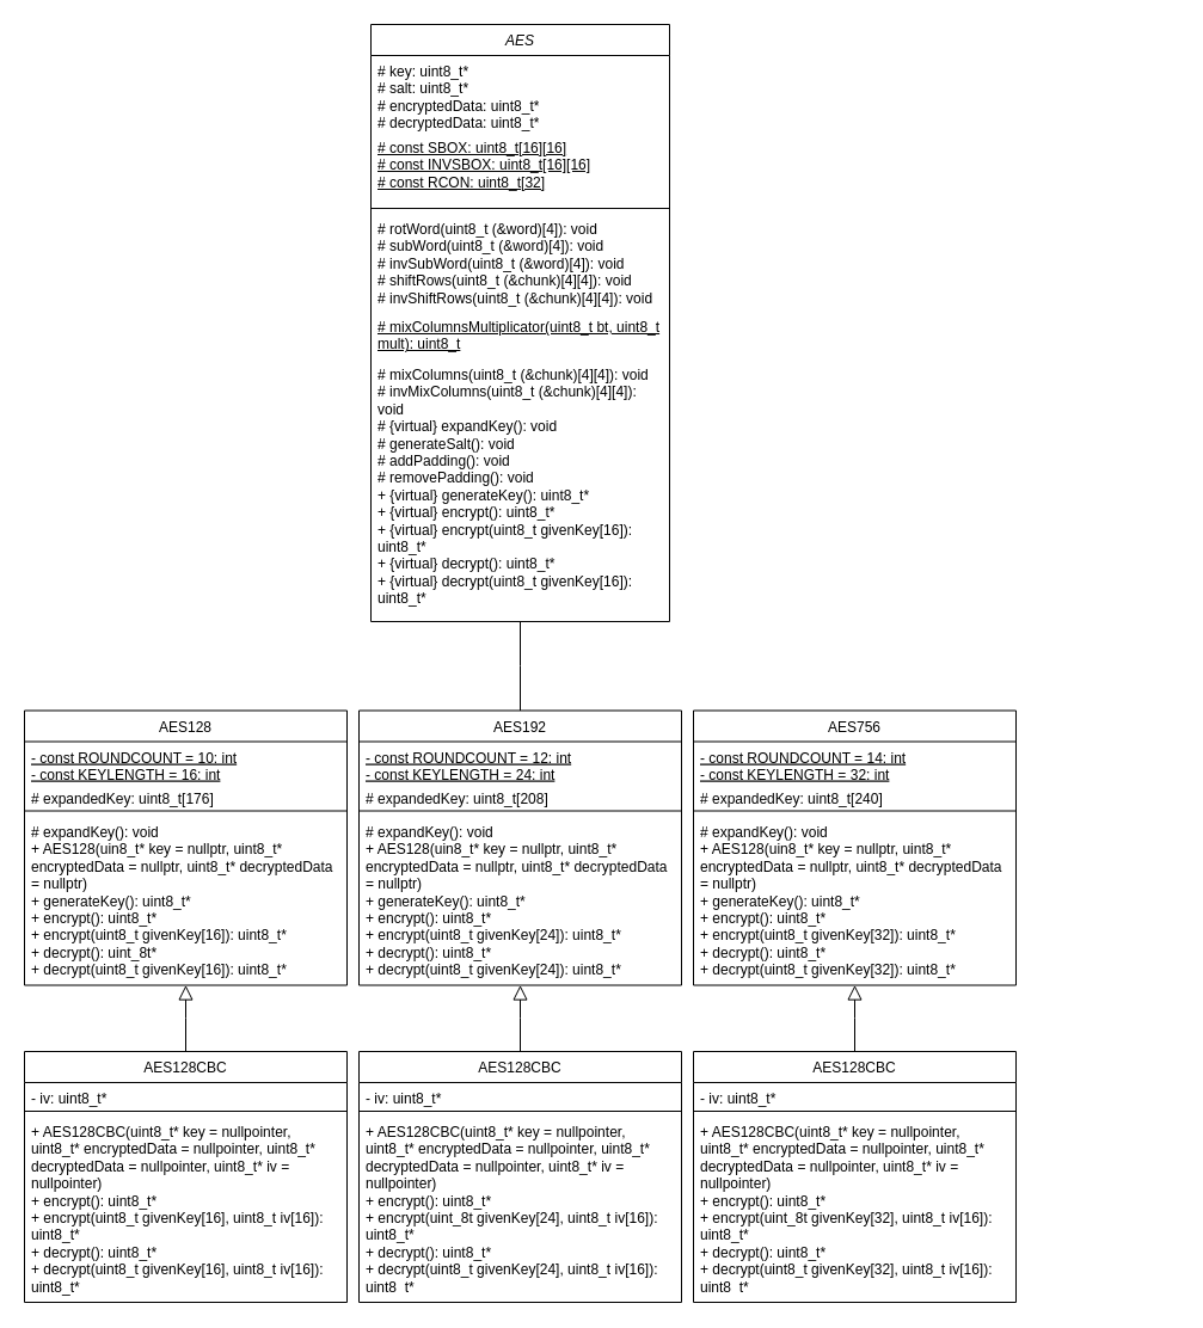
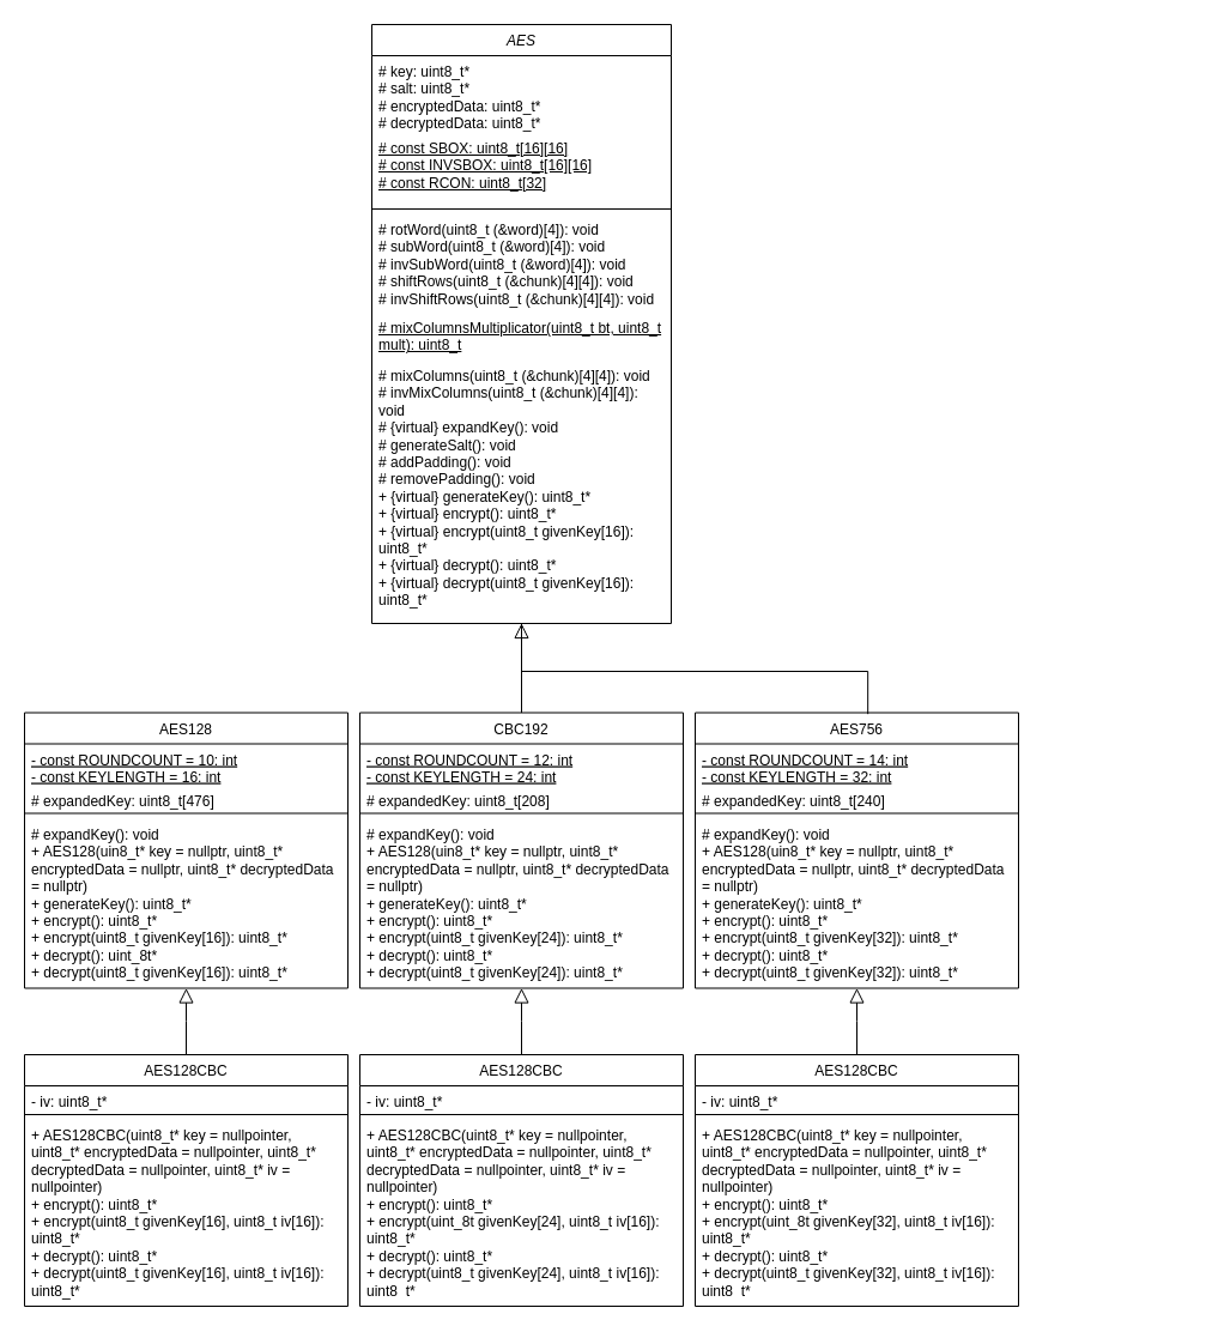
  <mxCell id="0" />
  <mxCell id="1" parent="0" />
  <mxCell id="2" value="AES" style="swimlane;fontStyle=2;align=center;verticalAlign=top;childLayout=stackLayout;horizontal=1;startSize=26;horizontalStack=0;resizeParent=1;resizeLast=0;collapsible=1;marginBottom=0;rounded=0;shadow=0;strokeWidth=1;whiteSpace=wrap;" parent="1" vertex="1"><mxGeometry x="310" y="20" width="250" height="500" as="geometry"><mxRectangle x="230" y="140" width="160" height="26" as="alternateBounds" /></mxGeometry></mxCell>
  <mxCell id="3" value="# key: uint8_t*&#10;# salt: uint8_t*&#10;# encryptedData: uint8_t*&#10;# decryptedData: uint8_t*&#10;" style="text;align=left;verticalAlign=top;spacingLeft=4;spacingRight=4;overflow=hidden;rotatable=0;points=[[0,0.5],[1,0.5]];portConstraint=eastwest;whiteSpace=wrap;" parent="2" vertex="1"><mxGeometry y="26" width="250" height="64" as="geometry" /></mxCell>
  <mxCell id="4" value="# const SBOX: uint8_t[16][16]&#10;# const INVSBOX: uint8_t[16][16]&#10;# const RCON: uint8_t[32]" style="text;align=left;verticalAlign=top;spacingLeft=4;spacingRight=4;overflow=hidden;rotatable=0;points=[[0,0.5],[1,0.5]];portConstraint=eastwest;whiteSpace=wrap;fontStyle=4" parent="2" vertex="1"><mxGeometry y="90" width="250" height="60" as="geometry" /></mxCell>
  <mxCell id="5" value="" style="line;html=1;strokeWidth=1;align=left;verticalAlign=middle;spacingTop=-1;spacingLeft=3;spacingRight=3;rotatable=0;labelPosition=right;points=[];portConstraint=eastwest;" parent="2" vertex="1"><mxGeometry y="150" width="250" height="8" as="geometry" /></mxCell>
  <mxCell id="6" value="# rotWord(uint8_t (&amp;word)[4]): void &#10;# subWord(uint8_t (&amp;word)[4]): void&#10;# invSubWord(uint8_t (&amp;word)[4]): void&#10;# shiftRows(uint8_t (&amp;chunk)[4][4]): void&#10;# invShiftRows(uint8_t (&amp;chunk)[4][4]): void" style="text;align=left;verticalAlign=top;spacingLeft=4;spacingRight=4;overflow=hidden;rotatable=0;points=[[0,0.5],[1,0.5]];portConstraint=eastwest;whiteSpace=wrap;" parent="2" vertex="1"><mxGeometry y="158" width="250" height="82" as="geometry" /></mxCell>
  <mxCell id="7" value="# mixColumnsMultiplicator(uint8_t bt, uint8_t mult): uint8_t" style="text;align=left;verticalAlign=top;spacingLeft=4;spacingRight=4;overflow=hidden;rotatable=0;points=[[0,0.5],[1,0.5]];portConstraint=eastwest;whiteSpace=wrap;fontStyle=4" parent="2" vertex="1"><mxGeometry y="240" width="250" height="40" as="geometry" /></mxCell>
  <mxCell id="8" value="# mixColumns(uint8_t (&amp;chunk)[4][4]): void&#10;# invMixColumns(uint8_t (&amp;chunk)[4][4]): void&#10;# {virtual} expandKey(): void&#10;# generateSalt(): void&#10;# addPadding(): void&#10;# removePadding(): void&#10;+ {virtual} generateKey(): uint8_t*&#10;+ {virtual} encrypt(): uint8_t* &#10;+ {virtual} encrypt(uint8_t givenKey[16]): uint8_t* &#10;+ {virtual} decrypt(): uint8_t* &#10;+ {virtual} decrypt(uint8_t givenKey[16]): uint8_t* " style="text;align=left;verticalAlign=top;spacingLeft=4;spacingRight=4;overflow=hidden;rotatable=0;points=[[0,0.5],[1,0.5]];portConstraint=eastwest;whiteSpace=wrap;" parent="2" vertex="1"><mxGeometry y="280" width="250" height="210" as="geometry" /></mxCell>
  <mxCell id="9" value="AES128" style="swimlane;fontStyle=0;align=center;verticalAlign=top;childLayout=stackLayout;horizontal=1;startSize=26;horizontalStack=0;resizeParent=1;resizeLast=0;collapsible=1;marginBottom=0;rounded=0;shadow=0;strokeWidth=1;" parent="1" vertex="1"><mxGeometry x="20" y="594.5" width="270" height="230" as="geometry"><mxRectangle x="130" y="380" width="160" height="26" as="alternateBounds" /></mxGeometry></mxCell>
  <mxCell id="10" value="- const ROUNDCOUNT = 10: int&#10;- const KEYLENGTH = 16: int" style="text;align=left;verticalAlign=top;spacingLeft=4;spacingRight=4;overflow=hidden;rotatable=0;points=[[0,0.5],[1,0.5]];portConstraint=eastwest;fontStyle=4" parent="9" vertex="1"><mxGeometry y="26" width="270" height="34" as="geometry" /></mxCell>
- <mxCell id="11" value="# expandedKey: uint8_t[176]" style="text;align=left;verticalAlign=top;spacingLeft=4;spacingRight=4;overflow=hidden;rotatable=0;points=[[0,0.5],[1,0.5]];portConstraint=eastwest;" parent="9" vertex="1"><mxGeometry y="60" width="270" height="20" as="geometry" /></mxCell>
+ <mxCell id="11" value="# expandedKey: uint8_t[476]" style="text;align=left;verticalAlign=top;spacingLeft=4;spacingRight=4;overflow=hidden;rotatable=0;points=[[0,0.5],[1,0.5]];portConstraint=eastwest;" parent="9" vertex="1"><mxGeometry y="60" width="270" height="20" as="geometry" /></mxCell>
  <mxCell id="12" value="" style="line;html=1;strokeWidth=1;align=left;verticalAlign=middle;spacingTop=-1;spacingLeft=3;spacingRight=3;rotatable=0;labelPosition=right;points=[];portConstraint=eastwest;" parent="9" vertex="1"><mxGeometry y="80" width="270" height="8" as="geometry" /></mxCell>
  <mxCell id="13" value="# expandKey(): void&#10;+ AES128(uin8_t* key = nullptr, uint8_t* encryptedData = nullptr, uint8_t* decryptedData = nullptr)&#10;+ generateKey(): uint8_t*&#10;+ encrypt(): uint8_t* &#10;+ encrypt(uint8_t givenKey[16]): uint8_t* &#10;+ decrypt(): uint_8t* &#10;+ decrypt(uint8_t givenKey[16]): uint8_t* " style="text;align=left;verticalAlign=top;spacingLeft=4;spacingRight=4;overflow=hidden;rotatable=0;points=[[0,0.5],[1,0.5]];portConstraint=eastwest;whiteSpace=wrap;" parent="9" vertex="1"><mxGeometry y="88" width="270" height="136" as="geometry" /></mxCell>
- <mxCell id="14" value="AES192" style="swimlane;fontStyle=0;align=center;verticalAlign=top;childLayout=stackLayout;horizontal=1;startSize=26;horizontalStack=0;resizeParent=1;resizeLast=0;collapsible=1;marginBottom=0;rounded=0;shadow=0;strokeWidth=1;" parent="1" vertex="1"><mxGeometry x="300" y="594.5" width="270" height="230" as="geometry"><mxRectangle x="130" y="380" width="160" height="26" as="alternateBounds" /></mxGeometry></mxCell>
+ <mxCell id="14" value="CBC192" style="swimlane;fontStyle=0;align=center;verticalAlign=top;childLayout=stackLayout;horizontal=1;startSize=26;horizontalStack=0;resizeParent=1;resizeLast=0;collapsible=1;marginBottom=0;rounded=0;shadow=0;strokeWidth=1;" parent="1" vertex="1"><mxGeometry x="300" y="594.5" width="270" height="230" as="geometry"><mxRectangle x="130" y="380" width="160" height="26" as="alternateBounds" /></mxGeometry></mxCell>
  <mxCell id="15" value="- const ROUNDCOUNT = 12: int&#10;- const KEYLENGTH = 24: int" style="text;align=left;verticalAlign=top;spacingLeft=4;spacingRight=4;overflow=hidden;rotatable=0;points=[[0,0.5],[1,0.5]];portConstraint=eastwest;fontStyle=4" parent="14" vertex="1"><mxGeometry y="26" width="270" height="34" as="geometry" /></mxCell>
  <mxCell id="16" value="# expandedKey: uint8_t[208]" style="text;align=left;verticalAlign=top;spacingLeft=4;spacingRight=4;overflow=hidden;rotatable=0;points=[[0,0.5],[1,0.5]];portConstraint=eastwest;" parent="14" vertex="1"><mxGeometry y="60" width="270" height="20" as="geometry" /></mxCell>
  <mxCell id="17" value="" style="line;html=1;strokeWidth=1;align=left;verticalAlign=middle;spacingTop=-1;spacingLeft=3;spacingRight=3;rotatable=0;labelPosition=right;points=[];portConstraint=eastwest;" parent="14" vertex="1"><mxGeometry y="80" width="270" height="8" as="geometry" /></mxCell>
  <mxCell id="18" value="# expandKey(): void&#10;+ AES128(uin8_t* key = nullptr, uint8_t* encryptedData = nullptr, uint8_t* decryptedData = nullptr)&#10;+ generateKey(): uint8_t*&#10;+ encrypt(): uint8_t* &#10;+ encrypt(uint8_t givenKey[24]): uint8_t* &#10;+ decrypt(): uint8_t* &#10;+ decrypt(uint8_t givenKey[24]): uint8_t* " style="text;align=left;verticalAlign=top;spacingLeft=4;spacingRight=4;overflow=hidden;rotatable=0;points=[[0,0.5],[1,0.5]];portConstraint=eastwest;whiteSpace=wrap;" parent="14" vertex="1"><mxGeometry y="88" width="270" height="136" as="geometry" /></mxCell>
  <mxCell id="19" value="AES756" style="swimlane;fontStyle=0;align=center;verticalAlign=top;childLayout=stackLayout;horizontal=1;startSize=26;horizontalStack=0;resizeParent=1;resizeLast=0;collapsible=1;marginBottom=0;rounded=0;shadow=0;strokeWidth=1;" parent="1" vertex="1"><mxGeometry x="580" y="594.5" width="270" height="230" as="geometry"><mxRectangle x="130" y="380" width="160" height="26" as="alternateBounds" /></mxGeometry></mxCell>
  <mxCell id="20" value="- const ROUNDCOUNT = 14: int&#10;- const KEYLENGTH = 32: int" style="text;align=left;verticalAlign=top;spacingLeft=4;spacingRight=4;overflow=hidden;rotatable=0;points=[[0,0.5],[1,0.5]];portConstraint=eastwest;fontStyle=4" parent="19" vertex="1"><mxGeometry y="26" width="270" height="34" as="geometry" /></mxCell>
  <mxCell id="21" value="# expandedKey: uint8_t[240]" style="text;align=left;verticalAlign=top;spacingLeft=4;spacingRight=4;overflow=hidden;rotatable=0;points=[[0,0.5],[1,0.5]];portConstraint=eastwest;" parent="19" vertex="1"><mxGeometry y="60" width="270" height="20" as="geometry" /></mxCell>
  <mxCell id="22" value="" style="line;html=1;strokeWidth=1;align=left;verticalAlign=middle;spacingTop=-1;spacingLeft=3;spacingRight=3;rotatable=0;labelPosition=right;points=[];portConstraint=eastwest;" parent="19" vertex="1"><mxGeometry y="80" width="270" height="8" as="geometry" /></mxCell>
  <mxCell id="23" value="# expandKey(): void&#10;+ AES128(uin8_t* key = nullptr, uint8_t* encryptedData = nullptr, uint8_t* decryptedData = nullptr)&#10;+ generateKey(): uint8_t*&#10;+ encrypt(): uint8_t* &#10;+ encrypt(uint8_t givenKey[32]): uint8_t* &#10;+ decrypt(): uint8_t* &#10;+ decrypt(uint8_t givenKey[32]): uint8_t* " style="text;align=left;verticalAlign=top;spacingLeft=4;spacingRight=4;overflow=hidden;rotatable=0;points=[[0,0.5],[1,0.5]];portConstraint=eastwest;whiteSpace=wrap;" parent="19" vertex="1"><mxGeometry y="88" width="270" height="136" as="geometry" /></mxCell>
  <mxCell id="24" value="AES128CBC" style="swimlane;fontStyle=0;align=center;verticalAlign=top;childLayout=stackLayout;horizontal=1;startSize=26;horizontalStack=0;resizeParent=1;resizeLast=0;collapsible=1;marginBottom=0;rounded=0;shadow=0;strokeWidth=1;" parent="1" vertex="1"><mxGeometry x="20" y="880" width="270" height="210" as="geometry"><mxRectangle x="130" y="380" width="160" height="26" as="alternateBounds" /></mxGeometry></mxCell>
  <mxCell id="25" value="- iv: uint8_t*" style="text;align=left;verticalAlign=top;spacingLeft=4;spacingRight=4;overflow=hidden;rotatable=0;points=[[0,0.5],[1,0.5]];portConstraint=eastwest;" parent="24" vertex="1"><mxGeometry y="26" width="270" height="20" as="geometry" /></mxCell>
  <mxCell id="26" value="" style="line;html=1;strokeWidth=1;align=left;verticalAlign=middle;spacingTop=-1;spacingLeft=3;spacingRight=3;rotatable=0;labelPosition=right;points=[];portConstraint=eastwest;" parent="24" vertex="1"><mxGeometry y="46" width="270" height="8" as="geometry" /></mxCell>
  <mxCell id="27" value="+ AES128CBC(uint8_t* key = nullpointer, uint8_t* encryptedData = nullpointer, uint8_t* decryptedData = nullpointer, uint8_t* iv = nullpointer)&#10;+ encrypt(): uint8_t* &#10;+ encrypt(uint8_t givenKey[16], uint8_t iv[16]): uint8_t* &#10;+ decrypt(): uint8_t* &#10;+ decrypt(uint8_t givenKey[16], uint8_t iv[16]): uint8_t* " style="text;align=left;verticalAlign=top;spacingLeft=4;spacingRight=4;overflow=hidden;rotatable=0;points=[[0,0.5],[1,0.5]];portConstraint=eastwest;whiteSpace=wrap;" parent="24" vertex="1"><mxGeometry y="54" width="270" height="156" as="geometry" /></mxCell>
  <mxCell id="28" value="AES128CBC" style="swimlane;fontStyle=0;align=center;verticalAlign=top;childLayout=stackLayout;horizontal=1;startSize=26;horizontalStack=0;resizeParent=1;resizeLast=0;collapsible=1;marginBottom=0;rounded=0;shadow=0;strokeWidth=1;" parent="1" vertex="1"><mxGeometry x="300" y="880" width="270" height="210" as="geometry"><mxRectangle x="130" y="380" width="160" height="26" as="alternateBounds" /></mxGeometry></mxCell>
  <mxCell id="29" value="- iv: uint8_t*" style="text;align=left;verticalAlign=top;spacingLeft=4;spacingRight=4;overflow=hidden;rotatable=0;points=[[0,0.5],[1,0.5]];portConstraint=eastwest;" parent="28" vertex="1"><mxGeometry y="26" width="270" height="20" as="geometry" /></mxCell>
  <mxCell id="30" value="" style="line;html=1;strokeWidth=1;align=left;verticalAlign=middle;spacingTop=-1;spacingLeft=3;spacingRight=3;rotatable=0;labelPosition=right;points=[];portConstraint=eastwest;" parent="28" vertex="1"><mxGeometry y="46" width="270" height="8" as="geometry" /></mxCell>
  <mxCell id="31" value="+ AES128CBC(uint8_t* key = nullpointer, uint8_t* encryptedData = nullpointer, uint8_t* decryptedData = nullpointer, uint8_t* iv = nullpointer)&#10;+ encrypt(): uint8_t* &#10;+ encrypt(uint_8t givenKey[24], uint8_t iv[16]): uint8_t* &#10;+ decrypt(): uint8_t* &#10;+ decrypt(uint8_t givenKey[24], uint8_t iv[16]): uint8_t* " style="text;align=left;verticalAlign=top;spacingLeft=4;spacingRight=4;overflow=hidden;rotatable=0;points=[[0,0.5],[1,0.5]];portConstraint=eastwest;whiteSpace=wrap;" parent="28" vertex="1"><mxGeometry y="54" width="270" height="146" as="geometry" /></mxCell>
  <mxCell id="32" value="AES128CBC" style="swimlane;fontStyle=0;align=center;verticalAlign=top;childLayout=stackLayout;horizontal=1;startSize=26;horizontalStack=0;resizeParent=1;resizeLast=0;collapsible=1;marginBottom=0;rounded=0;shadow=0;strokeWidth=1;" parent="1" vertex="1"><mxGeometry x="580" y="880" width="270" height="210" as="geometry"><mxRectangle x="130" y="380" width="160" height="26" as="alternateBounds" /></mxGeometry></mxCell>
  <mxCell id="33" value="- iv: uint8_t*" style="text;align=left;verticalAlign=top;spacingLeft=4;spacingRight=4;overflow=hidden;rotatable=0;points=[[0,0.5],[1,0.5]];portConstraint=eastwest;" parent="32" vertex="1"><mxGeometry y="26" width="270" height="20" as="geometry" /></mxCell>
  <mxCell id="34" value="" style="line;html=1;strokeWidth=1;align=left;verticalAlign=middle;spacingTop=-1;spacingLeft=3;spacingRight=3;rotatable=0;labelPosition=right;points=[];portConstraint=eastwest;" parent="32" vertex="1"><mxGeometry y="46" width="270" height="8" as="geometry" /></mxCell>
  <mxCell id="35" value="+ AES128CBC(uint8_t* key = nullpointer, uint8_t* encryptedData = nullpointer, uint8_t* decryptedData = nullpointer, uint8_t* iv = nullpointer)&#10;+ encrypt(): uint8_t* &#10;+ encrypt(uint_8t givenKey[32], uint8_t iv[16]): uint8_t* &#10;+ decrypt(): uint8_t* &#10;+ decrypt(uint8_t givenKey[32], uint8_t iv[16]): uint8_t* " style="text;align=left;verticalAlign=top;spacingLeft=4;spacingRight=4;overflow=hidden;rotatable=0;points=[[0,0.5],[1,0.5]];portConstraint=eastwest;whiteSpace=wrap;" parent="32" vertex="1"><mxGeometry y="54" width="270" height="146" as="geometry" /></mxCell>
  <mxCell id="36" value="" style="endArrow=none;endSize=10;endFill=0;shadow=0;strokeWidth=1;rounded=0;edgeStyle=elbowEdgeStyle;elbow=vertical;exitX=0.5;exitY=0;exitDx=0;exitDy=0;entryX=0.5;entryY=1;entryDx=0;entryDy=0;" parent="1" source="14" target="2" edge="1"><mxGeometry width="160" relative="1" as="geometry"><mxPoint x="440" y="585" as="sourcePoint" /><mxPoint x="675" y="520" as="targetPoint" /></mxGeometry></mxCell>
+ <mxCell id="37" value="" style="endArrow=block;endSize=10;endFill=0;shadow=0;strokeWidth=1;rounded=0;edgeStyle=elbowEdgeStyle;elbow=vertical;entryX=0.5;entryY=1;entryDx=0;entryDy=0;exitX=0.534;exitY=0.005;exitDx=0;exitDy=0;exitPerimeter=0;" parent="1" source="19" target="2" edge="1"><mxGeometry width="160" relative="1" as="geometry"><mxPoint x="580" y="574" as="sourcePoint" /><mxPoint x="860" y="500" as="targetPoint" /><Array as="points"><mxPoint x="610" y="560" /><mxPoint x="610" y="550" /><mxPoint x="985" y="540" /></Array></mxGeometry></mxCell>
  <mxCell id="38" value="" style="endArrow=block;endSize=10;endFill=0;shadow=0;strokeWidth=1;rounded=0;edgeStyle=elbowEdgeStyle;elbow=vertical;entryX=0.5;entryY=1;entryDx=0;entryDy=0;exitX=0.5;exitY=0;exitDx=0;exitDy=0;" parent="1" source="24" target="9" edge="1"><mxGeometry width="160" relative="1" as="geometry"><mxPoint x="150" y="875" as="sourcePoint" /><mxPoint x="430" y="800" as="targetPoint" /></mxGeometry></mxCell>
  <mxCell id="39" value="" style="endArrow=block;endSize=10;endFill=0;shadow=0;strokeWidth=1;rounded=0;edgeStyle=elbowEdgeStyle;elbow=vertical;entryX=0.5;entryY=1;entryDx=0;entryDy=0;exitX=0.5;exitY=0;exitDx=0;exitDy=0;" parent="1" source="28" target="14" edge="1"><mxGeometry width="160" relative="1" as="geometry"><mxPoint x="450" y="890" as="sourcePoint" /><mxPoint x="450" y="835" as="targetPoint" /></mxGeometry></mxCell>
  <mxCell id="40" value="" style="endArrow=block;endSize=10;endFill=0;shadow=0;strokeWidth=1;rounded=0;edgeStyle=elbowEdgeStyle;elbow=vertical;entryX=0.5;entryY=1;entryDx=0;entryDy=0;exitX=0.5;exitY=0;exitDx=0;exitDy=0;" parent="1" source="32" target="19" edge="1"><mxGeometry width="160" relative="1" as="geometry"><mxPoint x="680" y="880" as="sourcePoint" /><mxPoint x="680" y="825" as="targetPoint" /></mxGeometry></mxCell>
